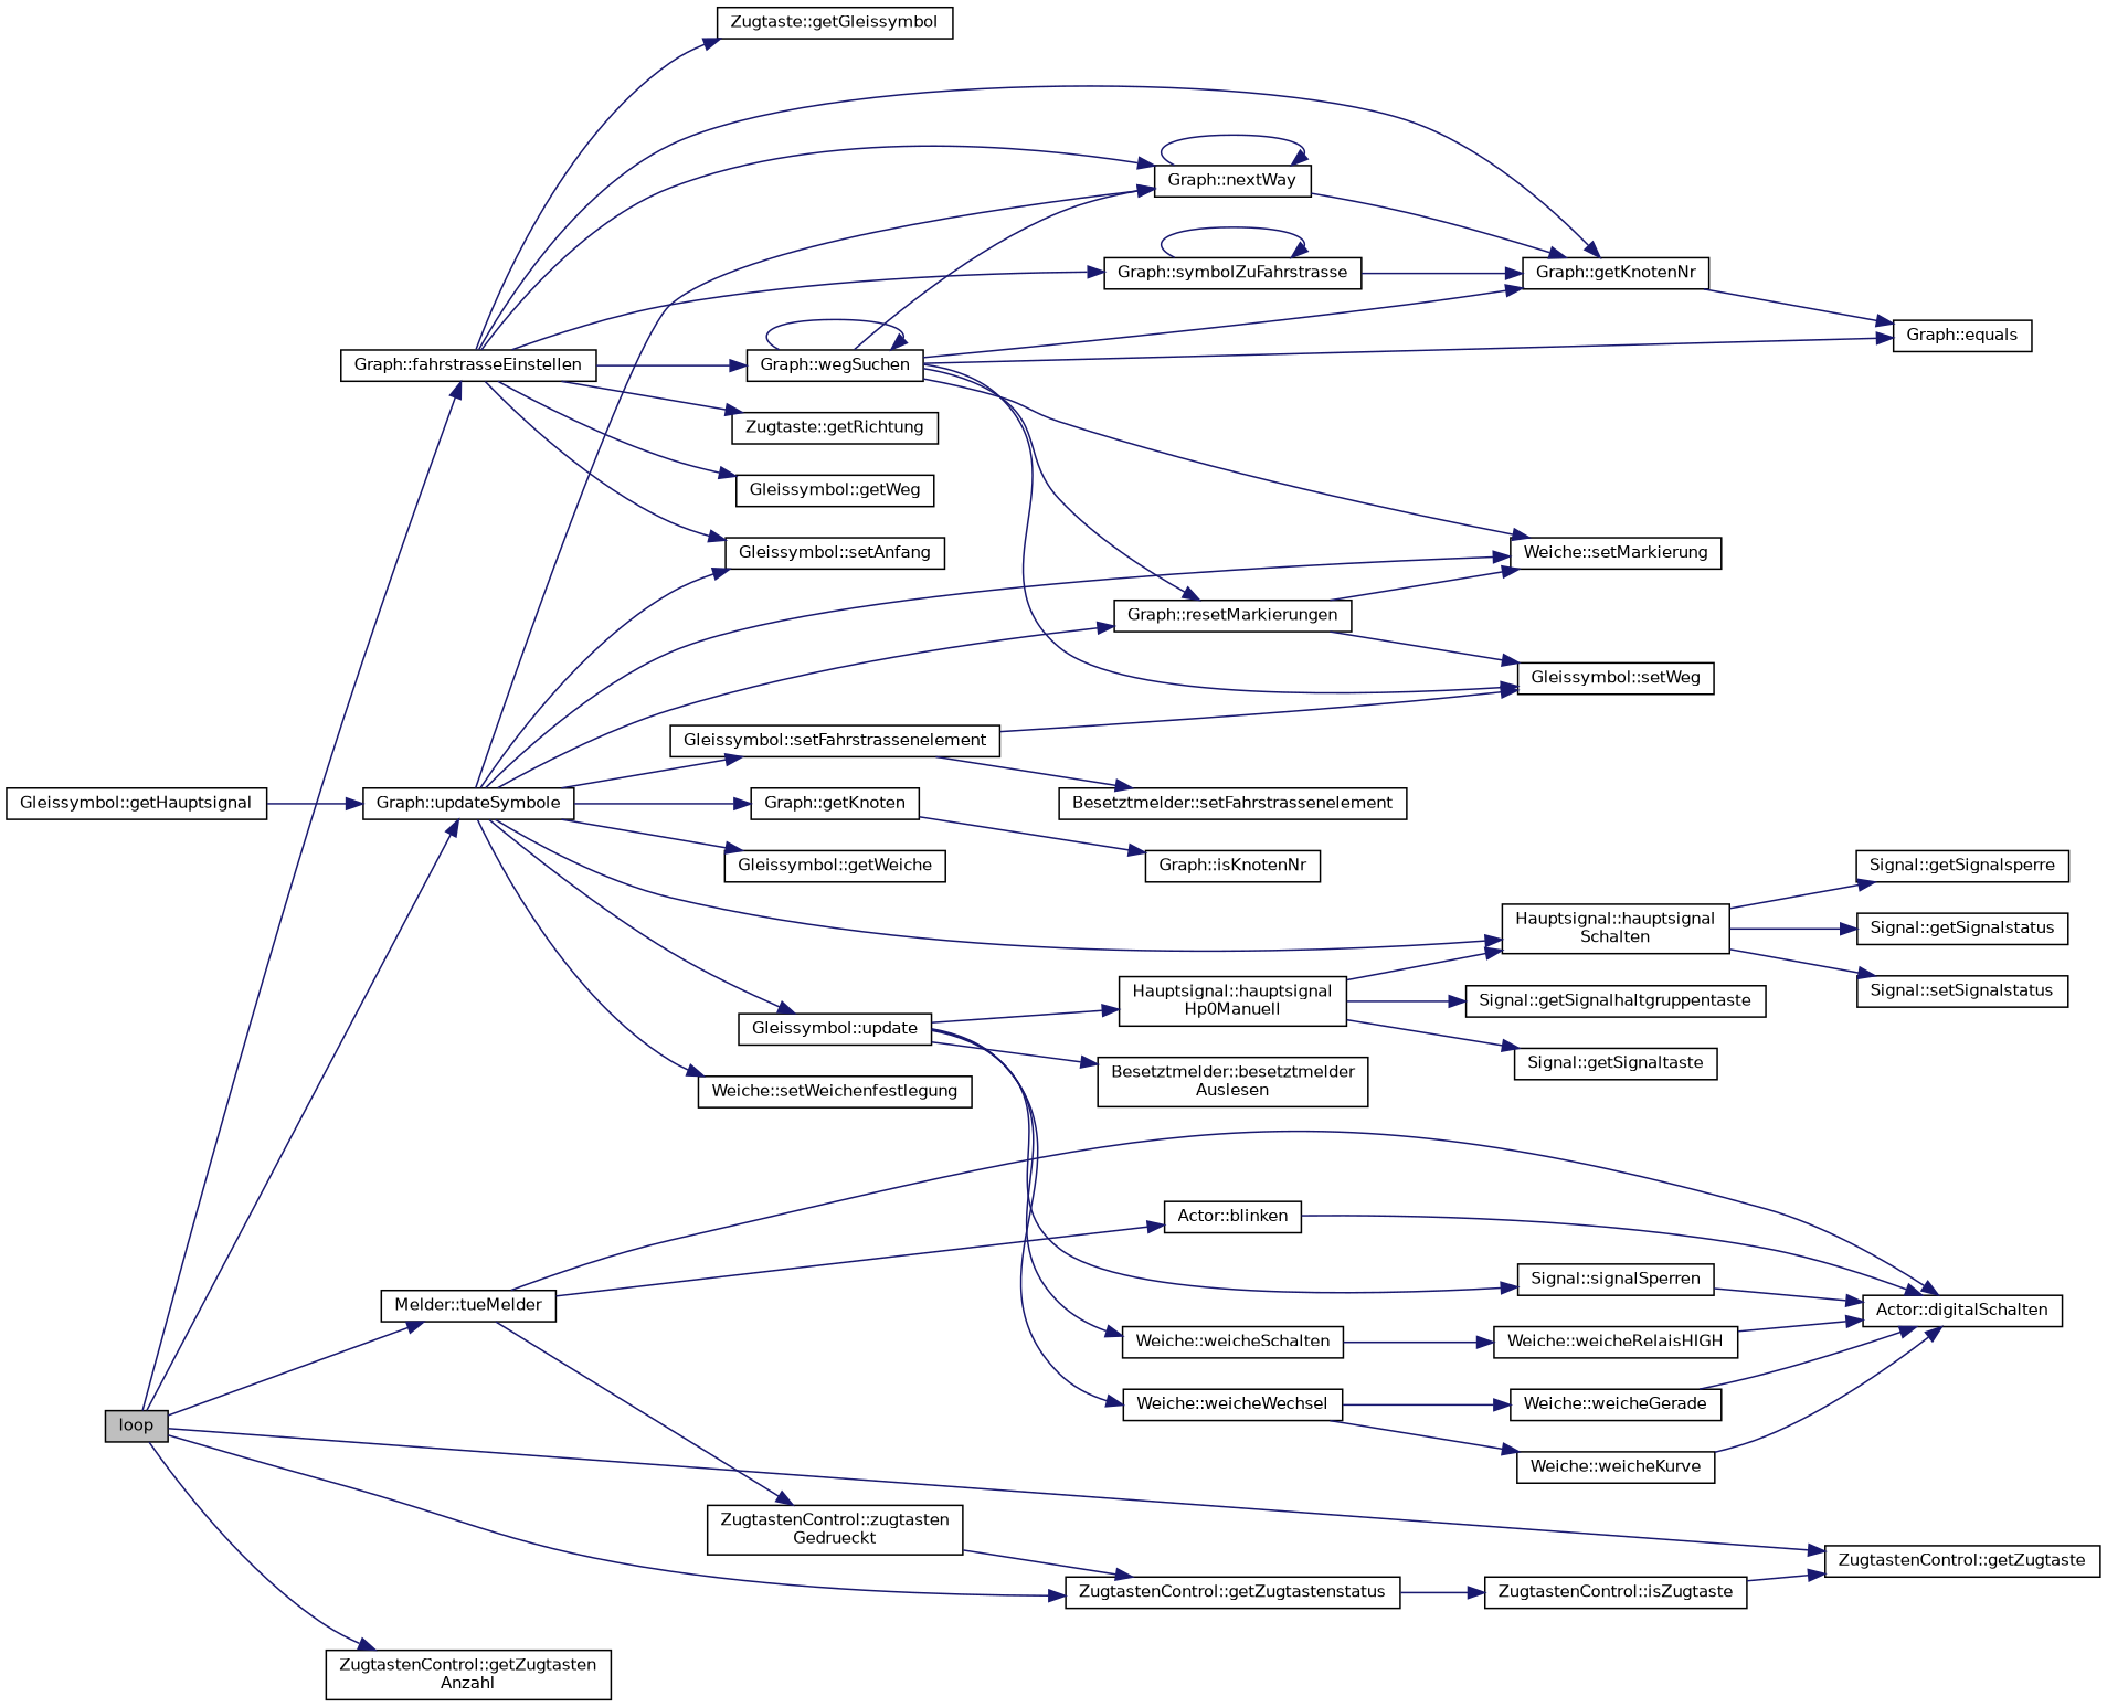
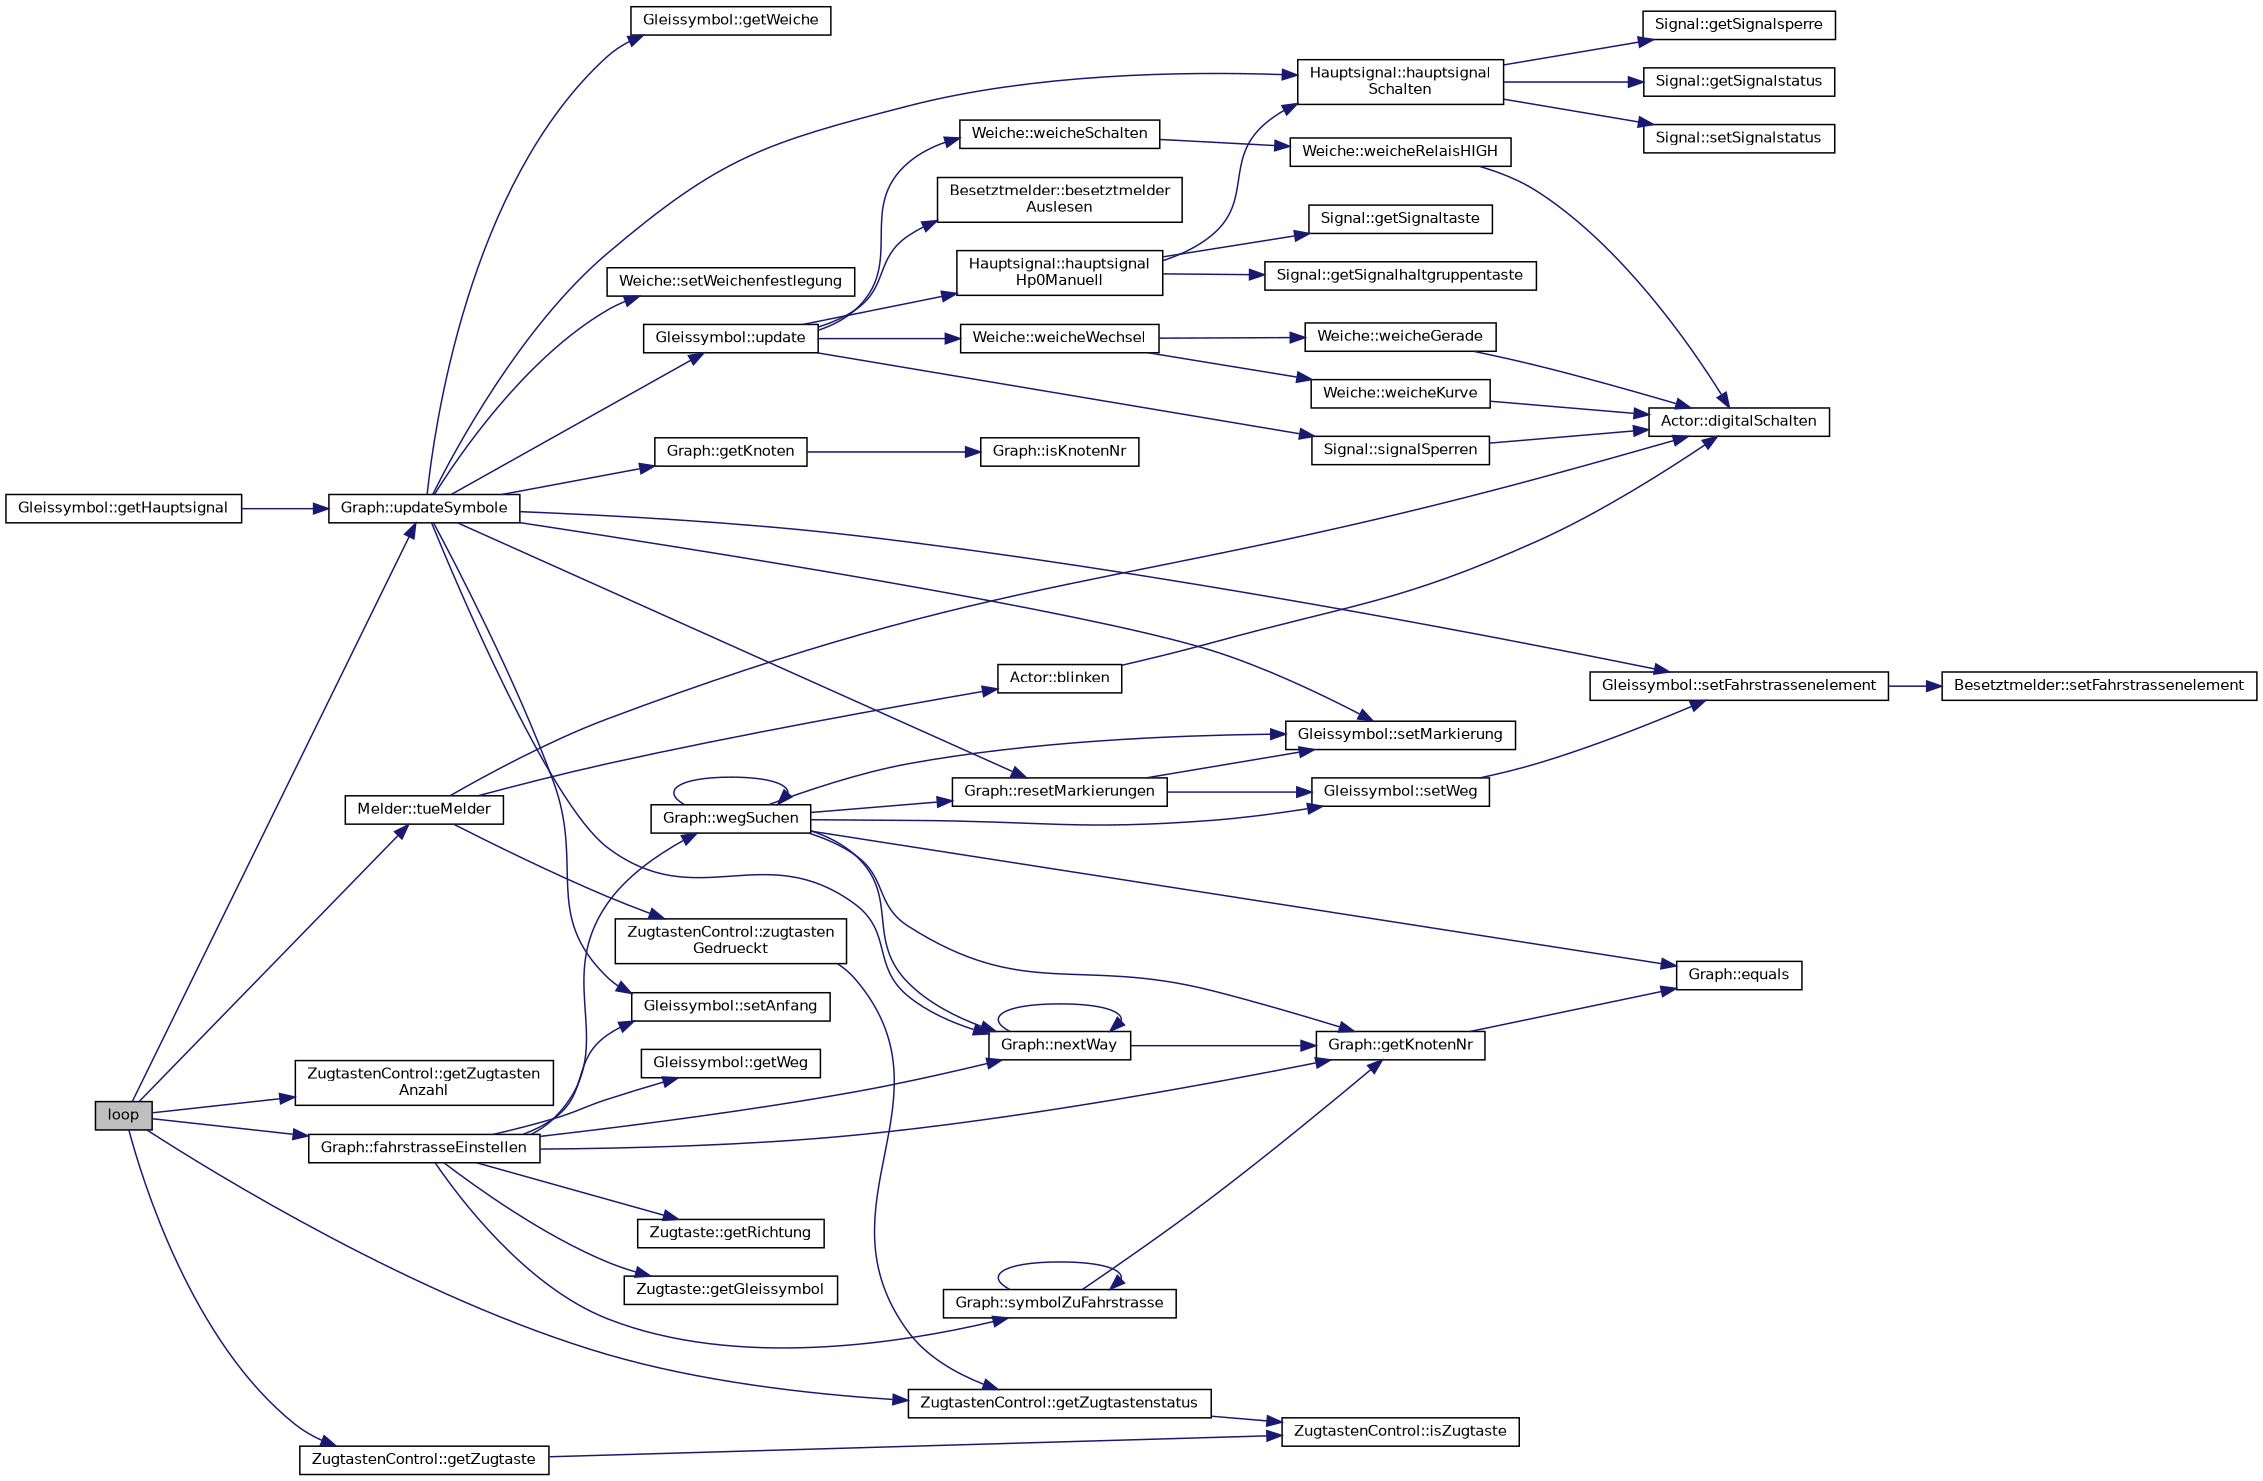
  digraph {
    rankdir=LR
    node [color=black fillcolor=white fontname=Helvetica fontsize=10 shape=record style=filled]
    edge [color=midnightblue fontname=Helvetica fontsize=10 labelfontname=Helvetica labelfontsize=10 style=solid]
    n1 [fillcolor=grey75 fontcolor=black height=0.2 label=loop width=0.4]
    n2 [height=0.2 label="Graph::fahrstrasseEinstellen" width=0.4]
    n3 [height=0.2 label="ZugtastenControl::getZugtaste" width=0.4]
    n4 [height=0.2 label="ZugtastenControl::getZugtasten\lAnzahl" width=0.4]
    n5 [height=0.2 label="ZugtastenControl::getZugtastenstatus" width=0.4]
    n6 [height=0.2 label="Melder::tueMelder" width=0.4]
    n7 [height=0.2 label="Graph::updateSymbole" width=0.4]
    n8 [height=0.2 label="Zugtaste::getGleissymbol" width=0.4]
    n9 [height=0.2 label="Graph::getKnotenNr" width=0.4]
    n10 [height=0.2 label="Zugtaste::getRichtung" width=0.4]
    n11 [height=0.2 label="Gleissymbol::getWeg" width=0.4]
    n12 [height=0.2 label="Graph::nextWay" width=0.4]
    n13 [height=0.2 label="Gleissymbol::setAnfang" width=0.4]
    n14 [height=0.2 label="Graph::symbolZuFahrstrasse" width=0.4]
    n15 [height=0.2 label="Graph::wegSuchen" width=0.4]
    n16 [height=0.2 label="ZugtastenControl::isZugtaste" width=0.4]
    n17 [height=0.2 label="Actor::blinken" width=0.4]
    n18 [height=0.2 label="Actor::digitalSchalten" width=0.4]
    n19 [height=0.2 label="ZugtastenControl::zugtasten\lGedrueckt" width=0.4]
    n20 [height=0.2 label="Graph::resetMarkierungen" width=0.4]
-   n21 [height=0.2 label="Weiche::setMarkierung" width=0.4]
+   n21 [height=0.2 label="Gleissymbol::setMarkierung" width=0.4]
    n22 [height=0.2 label="Graph::getKnoten" width=0.4]
    n23 [height=0.2 label="Gleissymbol::getWeiche" width=0.4]
    n24 [height=0.2 label="Hauptsignal::hauptsignal\lSchalten" width=0.4]
    n25 [height=0.2 label="Gleissymbol::setFahrstrassenelement" width=0.4]
    n26 [height=0.2 label="Weiche::setWeichenfestlegung" width=0.4]
    n27 [height=0.2 label="Gleissymbol::update" width=0.4]
    n28 [height=0.2 label="Graph::equals" width=0.4]
    n29 [height=0.2 label="Gleissymbol::setWeg" width=0.4]
    n30 [height=0.2 label="Gleissymbol::getHauptsignal" width=0.4]
    n31 [height=0.2 label="Graph::isKnotenNr" width=0.4]
    n32 [height=0.2 label="Signal::getSignalsperre" width=0.4]
    n33 [height=0.2 label="Signal::getSignalstatus" width=0.4]
    n34 [height=0.2 label="Signal::setSignalstatus" width=0.4]
    n35 [height=0.2 label="Besetztmelder::setFahrstrassenelement" width=0.4]
    n36 [height=0.2 label="Besetztmelder::besetztmelder\lAuslesen" width=0.4]
    n37 [height=0.2 label="Hauptsignal::hauptsignal\lHp0Manuell" width=0.4]
    n38 [height=0.2 label="Signal::signalSperren" width=0.4]
    n39 [height=0.2 label="Weiche::weicheSchalten" width=0.4]
    n40 [height=0.2 label="Weiche::weicheWechsel" width=0.4]
    n41 [height=0.2 label="Signal::getSignalhaltgruppentaste" width=0.4]
    n42 [height=0.2 label="Signal::getSignaltaste" width=0.4]
    n43 [height=0.2 label="Weiche::weicheRelaisHIGH" width=0.4]
    n44 [height=0.2 label="Weiche::weicheGerade" width=0.4]
    n45 [height=0.2 label="Weiche::weicheKurve" width=0.4]
    n1 -> n2
    n1 -> n3
    n1 -> n4
    n1 -> n5
    n1 -> n6
    n1 -> n7
    n2 -> n8
    n2 -> n9
    n2 -> n10
    n2 -> n11
    n2 -> n12
    n2 -> n13
    n2 -> n14
    n2 -> n15
-   n16 -> n3
+   n3 -> n16
    n5 -> n16
    n6 -> n17
    n6 -> n18
    n6 -> n19
    n7 -> n12
    n7 -> n13
    n7 -> n20
    n7 -> n21
    n7 -> n22
    n7 -> n23
    n7 -> n24
    n7 -> n25
    n7 -> n26
    n7 -> n27
    n9 -> n28
    n12 -> n9
    n12 -> n12
    n14 -> n9
    n14 -> n14
    n15 -> n9
    n15 -> n12
    n15 -> n15
    n15 -> n20
    n15 -> n21
    n15 -> n28
    n15 -> n29
    n17 -> n18
    n19 -> n5
    n20 -> n21
    n20 -> n29
    n22 -> n31
    n24 -> n32
    n24 -> n33
    n24 -> n34
-   n25 -> n29
+   n29 -> n25
    n25 -> n35
    n27 -> n36
    n27 -> n37
    n27 -> n38
    n27 -> n39
    n27 -> n40
    n30 -> n7
    n37 -> n24
    n37 -> n41
    n37 -> n42
    n38 -> n18
    n39 -> n43
    n40 -> n44
    n40 -> n45
    n43 -> n18
    n44 -> n18
    n45 -> n18
  }
